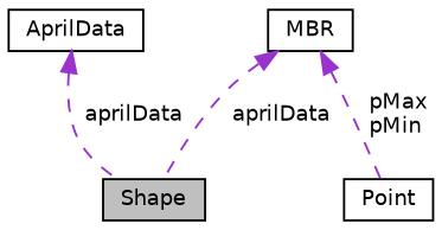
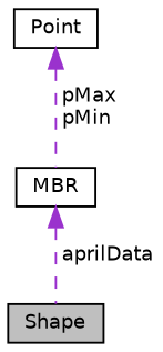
  digraph {
    node [color=black fontname=Helvetica fontsize=10 shape=record]
    edge [color=darkorchid3 dir=back fontname=Helvetica fontsize=10 labelfontname=Helvetica labelfontsize=10 style=dashed]
    n1 [fillcolor=grey75 fontcolor=black height=0.2 label=Shape style=filled width=0.4]
-   n2 [height=0.2 label=AprilData width=0.4]
    n3 [height=0.2 label=MBR width=0.4]
    n4 [height=0.2 label=Point width=0.4]
-   n2 -> n1 [label=" aprilData"]
    n3 -> n1 [label=" aprilData"]
-   n3 -> n4 [label=" pMax\npMin"]
+   n4 -> n3 [label=" pMax\npMin"]
  }
